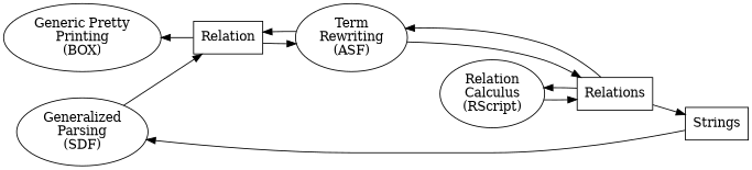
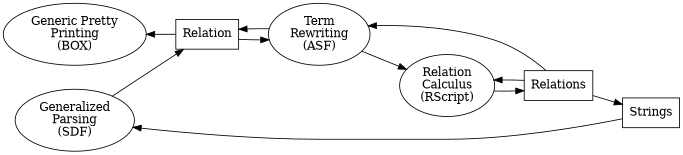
  digraph {
    ordering=out
    rankdir=LR
    node [shape=ellipse]
    n1 [label="Generalized\nParsing\n(SDF)"]
    n2 [label="Generic Pretty\nPrinting\n(BOX)"]
    n3 [label=Relation shape=box]
    n4 [label=Strings shape=box]
    n5 [label="Term\nRewriting\n(ASF)"]
    n6 [label=Relations shape=box]
    n7 [label="Relation\nCalculus\n(RScript)"]
    subgraph sub_1 {
      rank=same
      n1
      n2
    }
    n1 -> n3
    n3 -> n2
    n3 -> n5
    n4 -> n1
    n5 -> n3
-   n5 -> n6
+   n5 -> n7
    n6 -> n4
    n6 -> n5
    n6 -> n7
    n7 -> n6
  }
